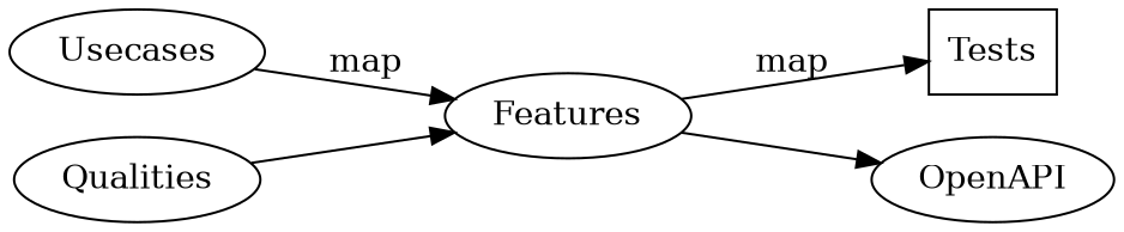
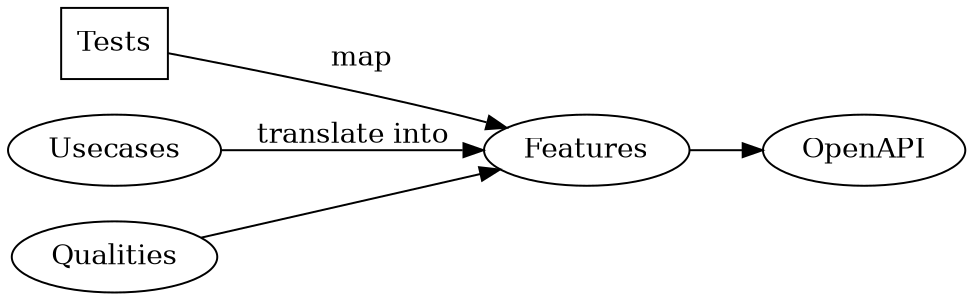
  digraph {
    rankdir=LR
    node [shape=ellipse]
    Tests [shape=box]
    Usecases
    Features
    OpenAPI
    Qualities
-   Usecases -> Features [label="  map"]
-   Features -> Tests [label="  map"]
+   Usecases -> Features [label="translate into"]
+   Tests -> Features [label="  map"]
    Features -> OpenAPI
    Qualities -> Features
  }
